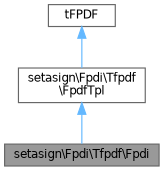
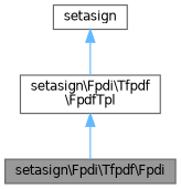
  digraph {
    node [color=gray40 fillcolor=white fontname=Helvetica fontsize=10 shape=box style=filled]
    edge [color=steelblue1 dir=back fontname=Helvetica fontsize=10 labelfontname=Helvetica labelfontsize=10 style=solid]
    n1 [fillcolor=grey60 fontcolor=black height=0.2 label="setasign\\Fpdi\\Tfpdf\\Fpdi" width=0.4]
    n2 [height=0.2 label="setasign\\Fpdi\\Tfpdf\l\\FpdfTpl" width=0.4]
-   n3 [height=0.2 label=tFPDF width=0.4]
+   n3 [height=0.2 label=setasign width=0.4]
    n2 -> n1
    n3 -> n2
  }
